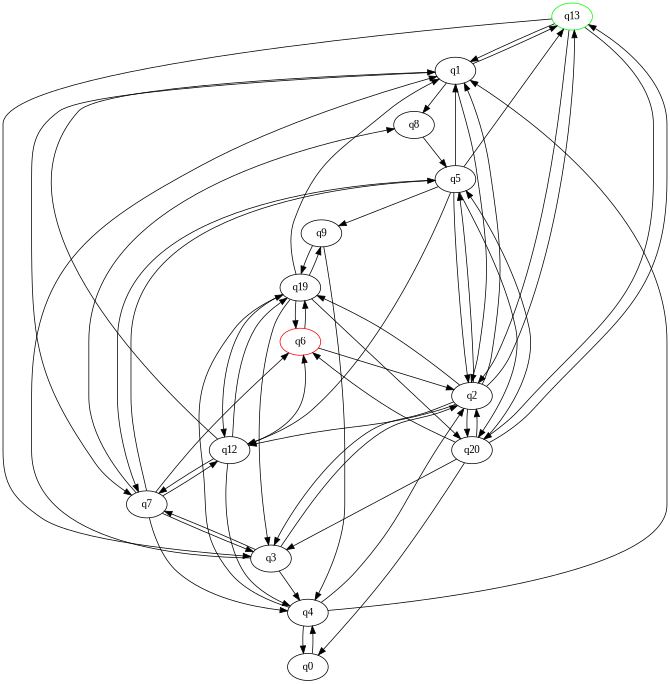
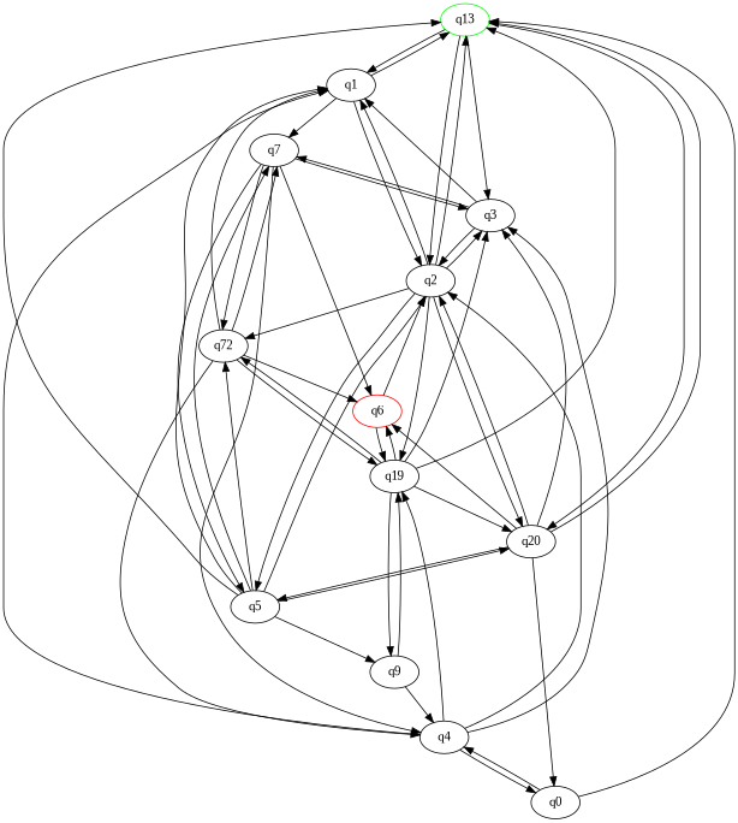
  digraph {
    fontname="Liberation Serif"
    node [fontname="Liberation Serif"]
    edge [fontname="Liberation Serif"]
    q13 [color=green initial=1]
    q1
    q2
    q3
    n5 [label=q20]
    q7
-   q8
    n8 [label=q19]
    q5
-   q12
+   q12 [label=q72]
    q4
    q6 [color=red final=1]
    q0
    q9
    q13 -> q1
    q13 -> q2
    q13 -> q3
    q13 -> n5
    q1 -> q13
    q1 -> q2
    q1 -> q7
-   q1 -> q8
    q2 -> q13
    q2 -> q1
    q2 -> q3
    q2 -> n5
    q2 -> n8
    q2 -> q5
    q2 -> q12
    q3 -> q1
    q3 -> q2
    q3 -> q7
-   q3 -> q4
+   q4 -> q3
    n5 -> q13
    n5 -> q2
    n5 -> q3
    n5 -> q5
    n5 -> q6
    n5 -> q0
    q7 -> q3
-   q7 -> q8
    q7 -> q5
    q7 -> q12
    q7 -> q4
    q7 -> q6
-   q8 -> q5
-   n8 -> q1
+   n8 -> q13
    n8 -> q3
    n8 -> n5
    n8 -> q12
    n8 -> q6
    n8 -> q9
    q5 -> q13
    q5 -> q1
    q5 -> q2
    q5 -> n5
    q5 -> q7
    q5 -> q12
    q5 -> q9
    q12 -> q1
    q12 -> q7
    q12 -> n8
    q12 -> q4
    q12 -> q6
    q4 -> q1
    q4 -> q2
    q4 -> n8
    q4 -> q0
    q6 -> q2
    q6 -> n8
+   q0 -> q13
    q0 -> q4
    q9 -> n8
    q9 -> q4
  }
